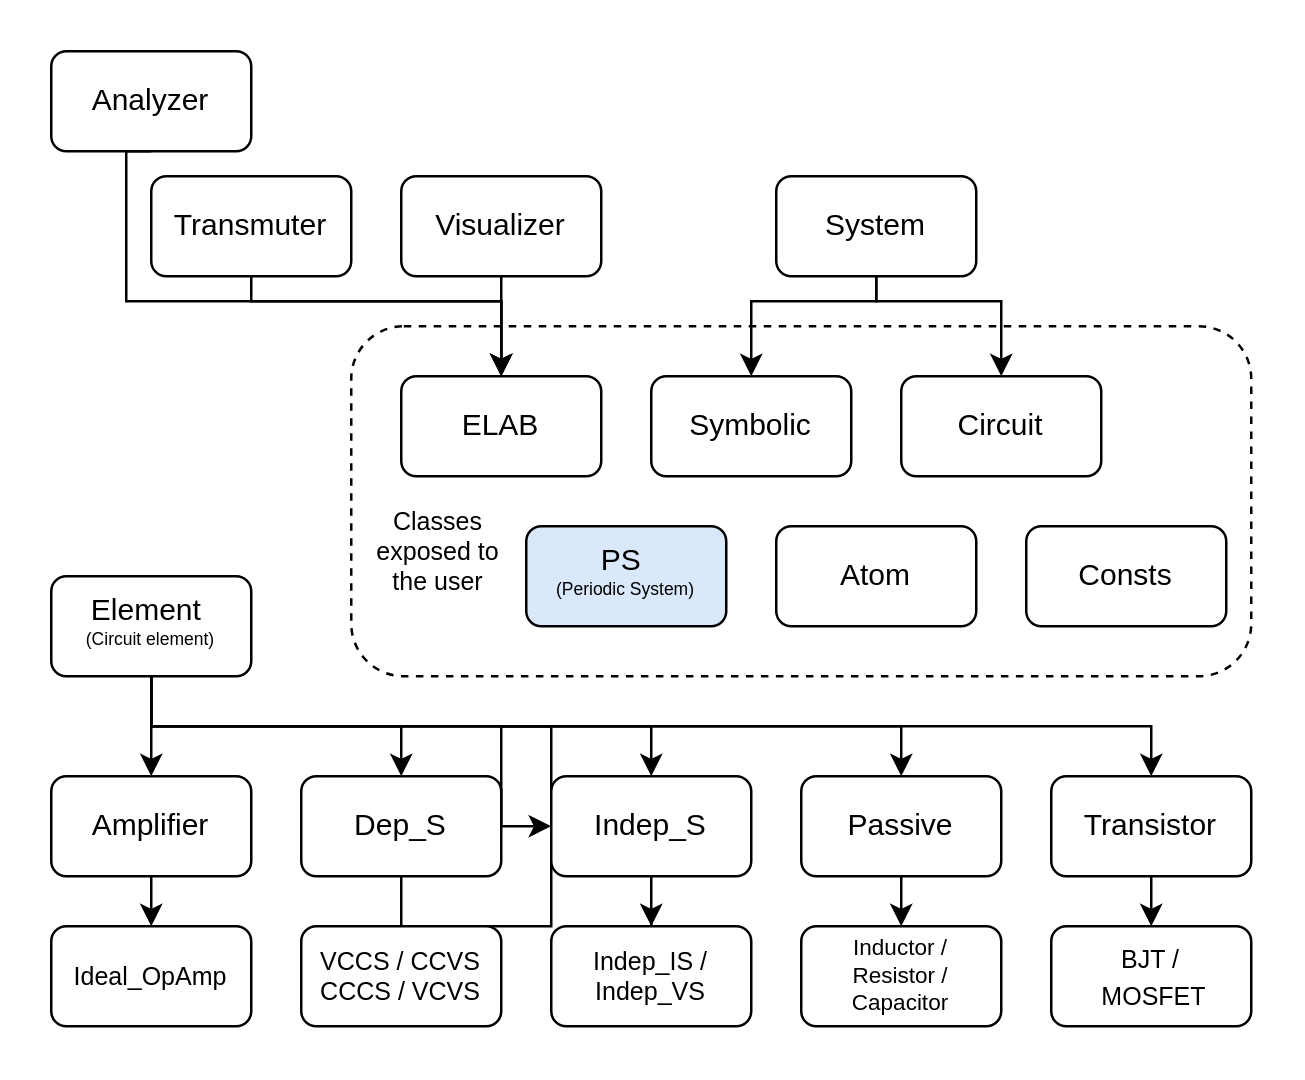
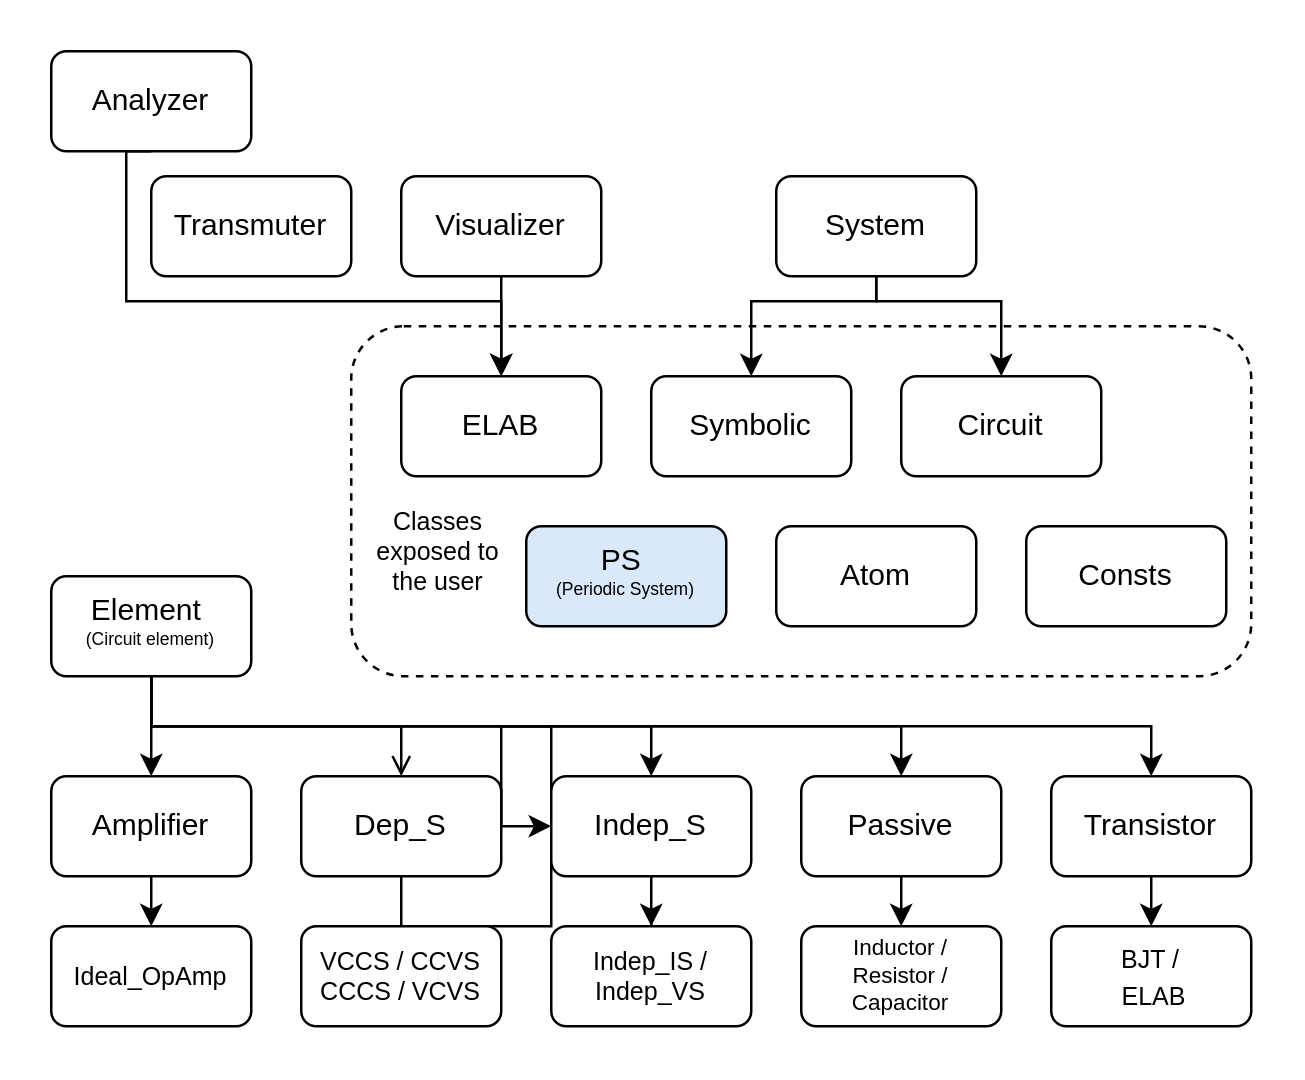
  <mxCell id="0" />
  <mxCell id="1" parent="0" />
  <mxCell id="2" value="" style="rounded=1;whiteSpace=wrap;html=1;fontSize=11;fillColor=none;dashed=1;" parent="1" vertex="1"><mxGeometry x="140" y="130" width="360" height="140" as="geometry" /></mxCell>
  <mxCell id="3" style="edgeStyle=orthogonalEdgeStyle;rounded=0;orthogonalLoop=1;jettySize=auto;html=1;exitX=0.5;exitY=1;exitDx=0;exitDy=0;entryX=0.5;entryY=0;entryDx=0;entryDy=0;" parent="1" source="5" target="8" edge="1"><mxGeometry relative="1" as="geometry"><mxPoint x="300" y="70" as="targetPoint" /><Array as="points"><mxPoint x="350" y="120" /><mxPoint x="300" y="120" /></Array></mxGeometry></mxCell>
  <mxCell id="4" style="edgeStyle=orthogonalEdgeStyle;rounded=0;orthogonalLoop=1;jettySize=auto;html=1;exitX=0.5;exitY=1;exitDx=0;exitDy=0;entryX=0.5;entryY=0;entryDx=0;entryDy=0;" parent="1" source="5" target="7" edge="1"><mxGeometry relative="1" as="geometry"><Array as="points"><mxPoint x="350" y="120" /><mxPoint x="400" y="120" /></Array><mxPoint x="410" y="70" as="targetPoint" /></mxGeometry></mxCell>
  <mxCell id="5" value="System" style="rounded=1;whiteSpace=wrap;html=1;" parent="1" vertex="1"><mxGeometry x="310" y="70" width="80" height="40" as="geometry" /></mxCell>
  <mxCell id="6" value="ELAB" style="rounded=1;whiteSpace=wrap;html=1;" parent="1" vertex="1"><mxGeometry x="160" y="150" width="80" height="40" as="geometry" /></mxCell>
  <mxCell id="7" value="Circuit" style="rounded=1;whiteSpace=wrap;html=1;" parent="1" vertex="1"><mxGeometry x="360" y="150" width="80" height="40" as="geometry" /></mxCell>
  <mxCell id="8" value="Symbolic" style="rounded=1;whiteSpace=wrap;html=1;" parent="1" vertex="1"><mxGeometry x="260" y="150" width="80" height="40" as="geometry" /></mxCell>
  <mxCell id="9" style="edgeStyle=orthogonalEdgeStyle;rounded=0;orthogonalLoop=1;jettySize=auto;html=1;exitX=0.5;exitY=1;exitDx=0;exitDy=0;entryX=0.5;entryY=0;entryDx=0;entryDy=0;" parent="1" source="14" target="18" edge="1"><mxGeometry relative="1" as="geometry" /></mxCell>
- <mxCell id="10" style="edgeStyle=orthogonalEdgeStyle;rounded=0;orthogonalLoop=1;jettySize=auto;html=1;exitX=0.5;exitY=1;exitDx=0;exitDy=0;entryX=0.5;entryY=0;entryDx=0;entryDy=0;" parent="1" source="14" target="27" edge="1"><mxGeometry relative="1" as="geometry" /></mxCell>
+ <mxCell id="10" style="edgeStyle=orthogonalEdgeStyle;rounded=0;orthogonalLoop=1;jettySize=auto;html=1;exitX=0.5;exitY=1;exitDx=0;exitDy=0;entryX=0.5;entryY=0;entryDx=0;entryDy=0;endArrow=open;" parent="1" source="14" target="27" edge="1"><mxGeometry relative="1" as="geometry" /></mxCell>
  <mxCell id="11" style="edgeStyle=orthogonalEdgeStyle;rounded=0;orthogonalLoop=1;jettySize=auto;html=1;exitX=0.5;exitY=1;exitDx=0;exitDy=0;" parent="1" source="14" target="29" edge="1"><mxGeometry relative="1" as="geometry" /></mxCell>
  <mxCell id="12" style="edgeStyle=orthogonalEdgeStyle;rounded=0;orthogonalLoop=1;jettySize=auto;html=1;exitX=0.5;exitY=1;exitDx=0;exitDy=0;" parent="1" source="14" target="31" edge="1"><mxGeometry relative="1" as="geometry" /></mxCell>
  <mxCell id="13" style="edgeStyle=orthogonalEdgeStyle;rounded=0;orthogonalLoop=1;jettySize=auto;html=1;exitX=0.5;exitY=1;exitDx=0;exitDy=0;" parent="1" source="14" target="33" edge="1"><mxGeometry relative="1" as="geometry" /></mxCell>
  <mxCell id="14" value="&lt;p style=&quot;line-height: 80%&quot;&gt;Element&amp;nbsp;&lt;br&gt;&lt;font style=&quot;font-size: 7px&quot;&gt;(Circuit element)&lt;/font&gt;&lt;/p&gt;" style="rounded=1;whiteSpace=wrap;html=1;" parent="1" vertex="1"><mxGeometry x="20" y="230" width="80" height="40" as="geometry" /></mxCell>
  <mxCell id="15" value="Atom" style="rounded=1;whiteSpace=wrap;html=1;" parent="1" vertex="1"><mxGeometry x="310" y="210" width="80" height="40" as="geometry" /></mxCell>
  <mxCell id="16" value="&lt;p style=&quot;line-height: 80%&quot;&gt;PS&amp;nbsp;&lt;br&gt;&lt;font style=&quot;font-size: 7px&quot;&gt;(Periodic System)&lt;/font&gt;&lt;/p&gt;" style="rounded=1;whiteSpace=wrap;html=1;fillColor=#dae8fc;" parent="1" vertex="1"><mxGeometry x="210" y="210" width="80" height="40" as="geometry" /></mxCell>
  <mxCell id="17" style="edgeStyle=orthogonalEdgeStyle;rounded=0;orthogonalLoop=1;jettySize=auto;html=1;exitX=0.5;exitY=1;exitDx=0;exitDy=0;entryX=0.5;entryY=0;entryDx=0;entryDy=0;" parent="1" source="18" target="34" edge="1"><mxGeometry relative="1" as="geometry" /></mxCell>
  <mxCell id="18" value="Amplifier" style="rounded=1;whiteSpace=wrap;html=1;" parent="1" vertex="1"><mxGeometry x="20" y="310" width="80" height="40" as="geometry" /></mxCell>
  <mxCell id="19" style="edgeStyle=orthogonalEdgeStyle;rounded=0;orthogonalLoop=1;jettySize=auto;html=1;exitX=0.5;exitY=1;exitDx=0;exitDy=0;" parent="1" source="20" target="6" edge="1"><mxGeometry relative="1" as="geometry"><Array as="points"><mxPoint x="50" y="120" /><mxPoint x="200" y="120" /></Array></mxGeometry></mxCell>
  <mxCell id="20" value="Analyzer" style="rounded=1;whiteSpace=wrap;html=1;" parent="1" vertex="1"><mxGeometry x="20" y="20" width="80" height="40" as="geometry" /></mxCell>
  <mxCell id="21" style="edgeStyle=orthogonalEdgeStyle;rounded=0;orthogonalLoop=1;jettySize=auto;html=1;exitX=0.5;exitY=1;exitDx=0;exitDy=0;" parent="1" source="22" edge="1"><mxGeometry relative="1" as="geometry"><mxPoint x="200" y="150" as="targetPoint" /></mxGeometry></mxCell>
  <mxCell id="22" value="Visualizer" style="rounded=1;whiteSpace=wrap;html=1;" parent="1" vertex="1"><mxGeometry x="160" y="70" width="80" height="40" as="geometry" /></mxCell>
- <mxCell id="23" style="edgeStyle=orthogonalEdgeStyle;rounded=0;orthogonalLoop=1;jettySize=auto;html=1;exitX=0.5;exitY=1;exitDx=0;exitDy=0;entryX=0.5;entryY=0;entryDx=0;entryDy=0;" parent="1" source="24" target="6" edge="1"><mxGeometry relative="1" as="geometry"><Array as="points"><mxPoint x="100" y="120" /><mxPoint x="200" y="120" /></Array></mxGeometry></mxCell>
  <mxCell id="24" value="Transmuter" style="rounded=1;whiteSpace=wrap;html=1;" parent="1" vertex="1"><mxGeometry x="60" y="70" width="80" height="40" as="geometry" /></mxCell>
  <mxCell id="25" value="Consts" style="rounded=1;whiteSpace=wrap;html=1;" parent="1" vertex="1"><mxGeometry x="410" y="210" width="80" height="40" as="geometry" /></mxCell>
  <mxCell id="26" style="edgeStyle=orthogonalEdgeStyle;rounded=0;orthogonalLoop=1;jettySize=auto;html=1;exitX=0.5;exitY=1;exitDx=0;exitDy=0;fontSize=10;" parent="1" source="27" target="29" edge="1"><mxGeometry relative="1" as="geometry" /></mxCell>
  <mxCell id="27" value="Dep_S" style="rounded=1;whiteSpace=wrap;html=1;" parent="1" vertex="1"><mxGeometry x="120" y="310" width="80" height="40" as="geometry" /></mxCell>
  <mxCell id="28" style="edgeStyle=orthogonalEdgeStyle;rounded=0;orthogonalLoop=1;jettySize=auto;html=1;exitX=0.5;exitY=1;exitDx=0;exitDy=0;fontSize=10;" parent="1" source="29" target="37" edge="1"><mxGeometry relative="1" as="geometry" /></mxCell>
  <mxCell id="29" value="Indep_S" style="rounded=1;whiteSpace=wrap;html=1;" parent="1" vertex="1"><mxGeometry x="220" y="310" width="80" height="40" as="geometry" /></mxCell>
  <mxCell id="30" style="edgeStyle=orthogonalEdgeStyle;rounded=0;orthogonalLoop=1;jettySize=auto;html=1;exitX=0.5;exitY=1;exitDx=0;exitDy=0;entryX=0.5;entryY=0;entryDx=0;entryDy=0;fontSize=9;" parent="1" source="31" target="35" edge="1"><mxGeometry relative="1" as="geometry" /></mxCell>
  <mxCell id="31" value="Passive" style="rounded=1;whiteSpace=wrap;html=1;" parent="1" vertex="1"><mxGeometry x="320" y="310" width="80" height="40" as="geometry" /></mxCell>
  <mxCell id="32" style="edgeStyle=orthogonalEdgeStyle;rounded=0;orthogonalLoop=1;jettySize=auto;html=1;exitX=0.5;exitY=1;exitDx=0;exitDy=0;entryX=0.5;entryY=0;entryDx=0;entryDy=0;fontSize=9;" parent="1" source="33" target="38" edge="1"><mxGeometry relative="1" as="geometry" /></mxCell>
  <mxCell id="33" value="Transistor" style="rounded=1;whiteSpace=wrap;html=1;" parent="1" vertex="1"><mxGeometry x="420" y="310" width="80" height="40" as="geometry" /></mxCell>
  <mxCell id="34" value="Ideal_OpAmp" style="rounded=1;whiteSpace=wrap;html=1;fontSize=10;" parent="1" vertex="1"><mxGeometry x="20" y="370" width="80" height="40" as="geometry" /></mxCell>
  <mxCell id="35" value="Inductor /&lt;br style=&quot;font-size: 9px;&quot;&gt;Resistor /&lt;br style=&quot;font-size: 9px;&quot;&gt;Capacitor" style="rounded=1;whiteSpace=wrap;html=1;fontSize=9;" parent="1" vertex="1"><mxGeometry x="320" y="370" width="80" height="40" as="geometry" /></mxCell>
  <mxCell id="36" value="VCCS / CCVS&lt;br style=&quot;font-size: 10px;&quot;&gt;CCCS / VCVS" style="rounded=1;whiteSpace=wrap;html=1;fontSize=10;" parent="1" vertex="1"><mxGeometry x="120" y="370" width="80" height="40" as="geometry" /></mxCell>
  <mxCell id="37" value="Indep_IS /&lt;br style=&quot;font-size: 10px&quot;&gt;Indep_VS" style="rounded=1;whiteSpace=wrap;html=1;fontSize=10;" parent="1" vertex="1"><mxGeometry x="220" y="370" width="80" height="40" as="geometry" /></mxCell>
- <mxCell id="38" value="&lt;font style=&quot;font-size: 10px&quot;&gt;BJT /&lt;br&gt;&amp;nbsp;MOSFET&lt;/font&gt;" style="rounded=1;whiteSpace=wrap;html=1;" parent="1" vertex="1"><mxGeometry x="420" y="370" width="80" height="40" as="geometry" /></mxCell>
+ <mxCell id="38" value="&lt;font style=&quot;font-size: 10px&quot;&gt;BJT /&lt;br&gt;&amp;nbsp;ELAB&lt;/font&gt;" style="rounded=1;whiteSpace=wrap;html=1;" parent="1" vertex="1"><mxGeometry x="420" y="370" width="80" height="40" as="geometry" /></mxCell>
  <mxCell id="39" value="Classes exposed to the user" style="text;html=1;strokeColor=none;fillColor=none;align=center;verticalAlign=middle;whiteSpace=wrap;rounded=0;dashed=1;fontSize=10;" parent="1" vertex="1"><mxGeometry x="145" y="200" width="60" height="40" as="geometry" /></mxCell>
